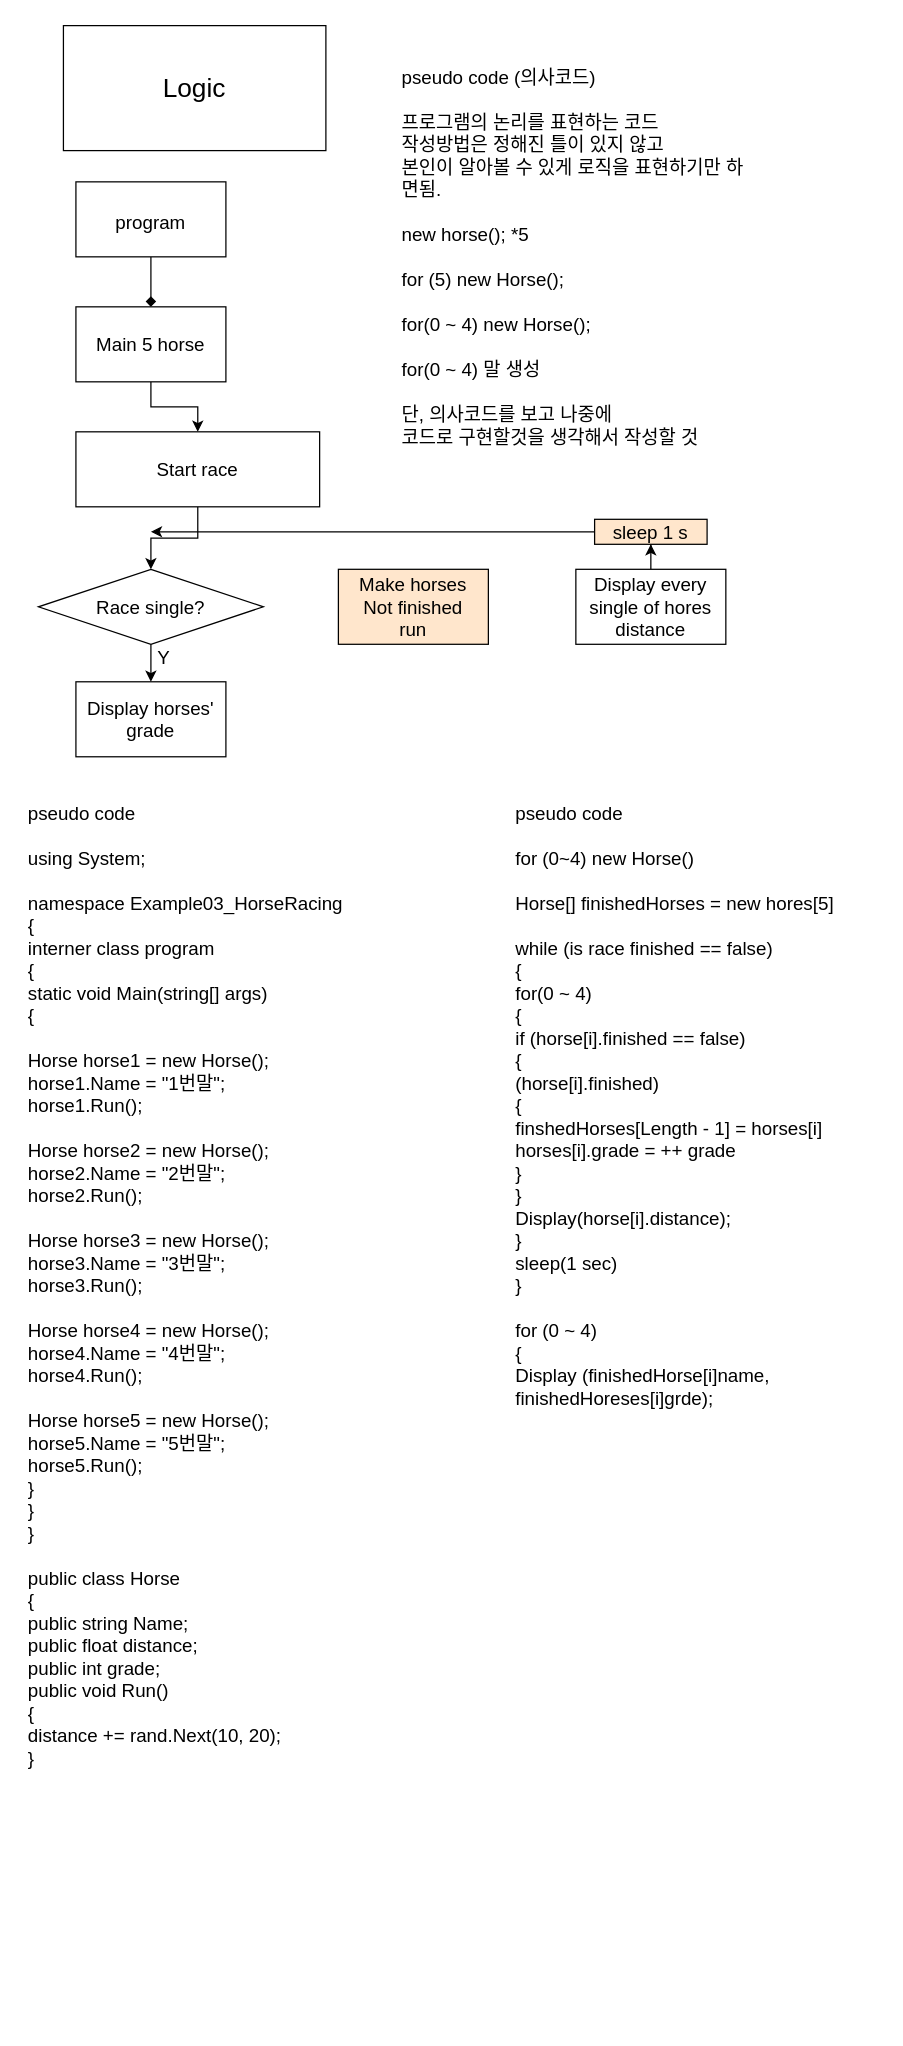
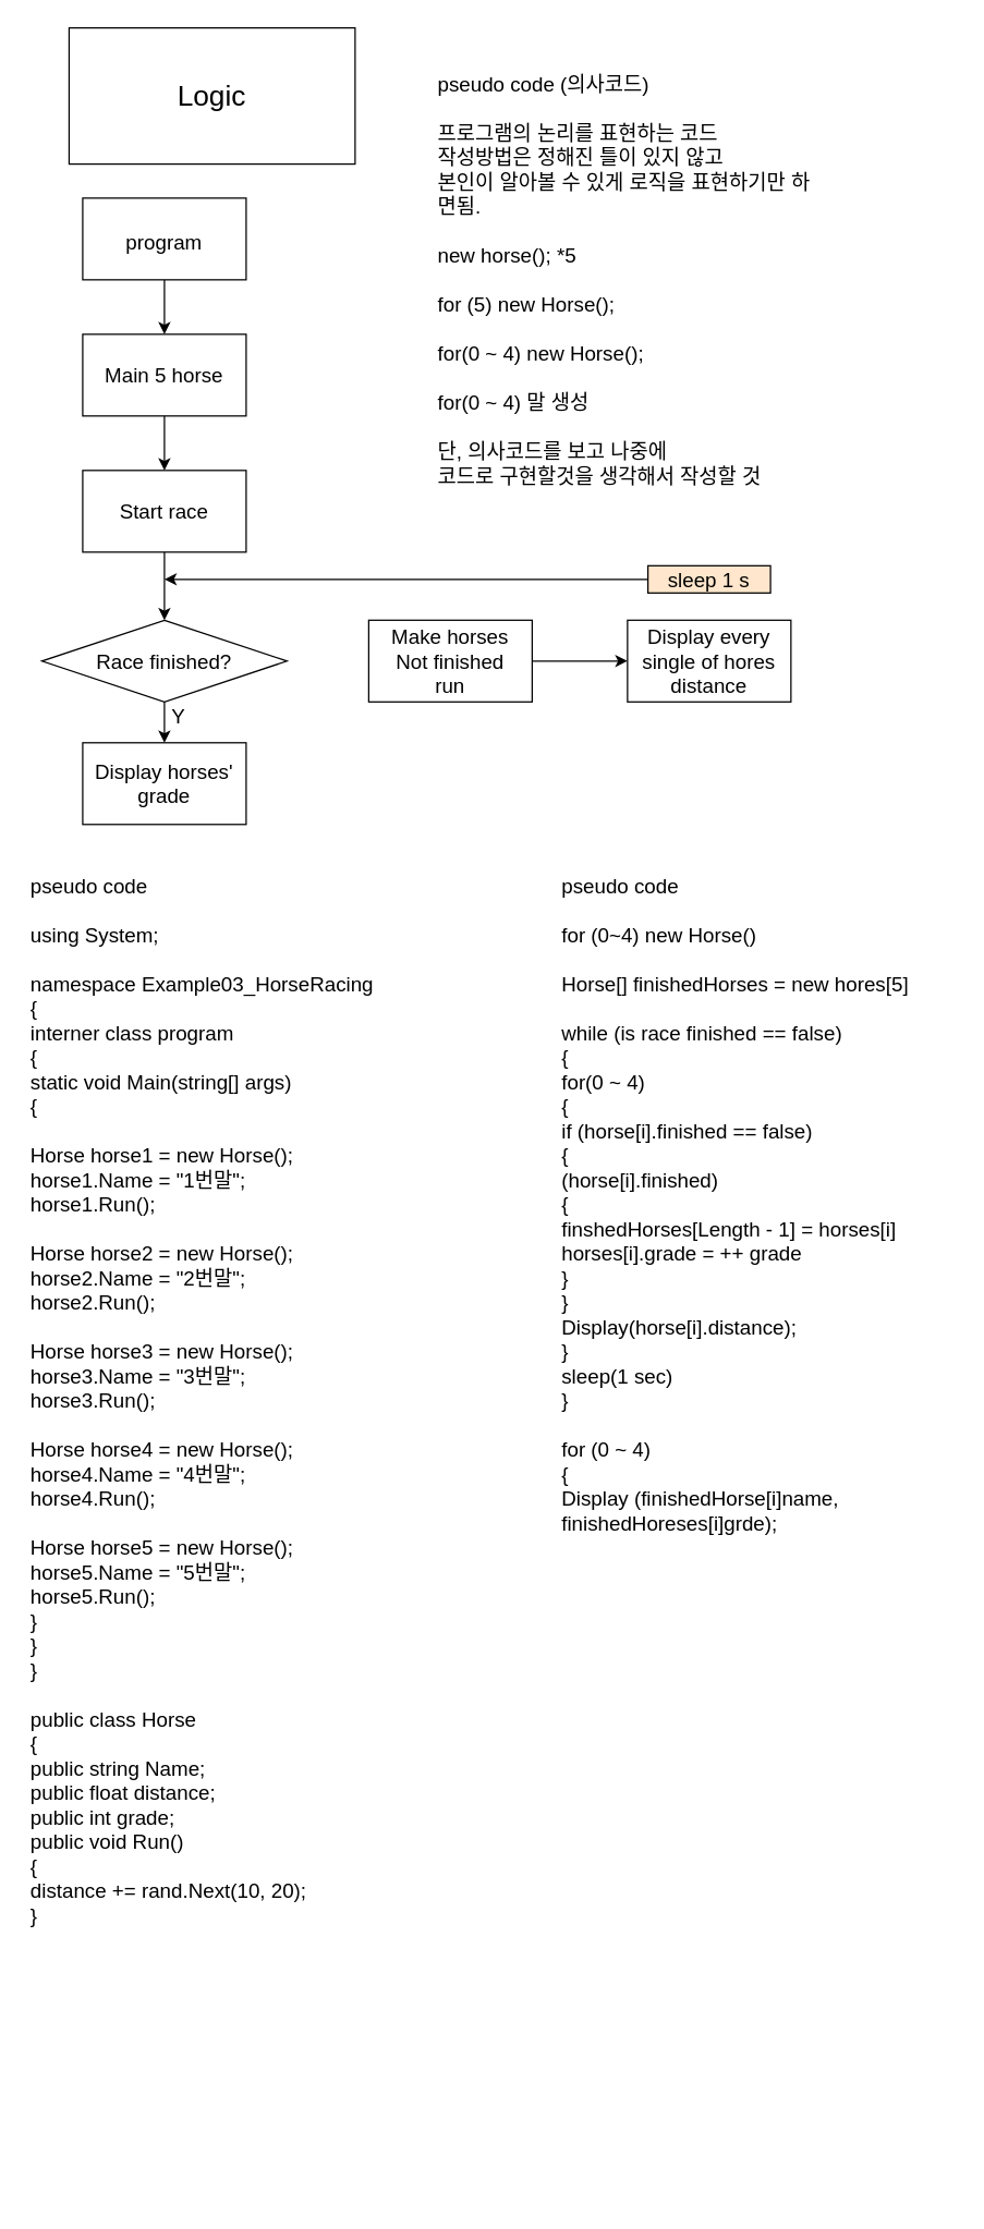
  <mxCell id="0" />
  <mxCell id="1" parent="0" />
  <mxCell id="2" value="&lt;font style=&quot;font-size: 21px;&quot;&gt;Logic&lt;/font&gt;" style="rounded=0;whiteSpace=wrap;html=1;strokeWidth=1;" parent="1" vertex="1"><mxGeometry x="50" y="20" width="210" height="100" as="geometry" /></mxCell>
- <mxCell id="3" style="edgeStyle=orthogonalEdgeStyle;rounded=0;orthogonalLoop=1;jettySize=auto;html=1;entryX=0.5;entryY=0;entryDx=0;entryDy=0;fontSize=15;endArrow=diamond;" parent="1" source="4" target="6" edge="1"><mxGeometry relative="1" as="geometry" /></mxCell>
+ <mxCell id="3" style="edgeStyle=orthogonalEdgeStyle;rounded=0;orthogonalLoop=1;jettySize=auto;html=1;entryX=0.5;entryY=0;entryDx=0;entryDy=0;fontSize=15;" parent="1" source="4" target="6" edge="1"><mxGeometry relative="1" as="geometry" /></mxCell>
  <mxCell id="4" value="&lt;font style=&quot;font-size: 15px;&quot;&gt;program&lt;/font&gt;" style="rounded=0;whiteSpace=wrap;html=1;strokeWidth=1;fontSize=21;" parent="1" vertex="1"><mxGeometry x="60" y="145" width="120" height="60" as="geometry" /></mxCell>
  <mxCell id="5" value="" style="edgeStyle=orthogonalEdgeStyle;rounded=0;orthogonalLoop=1;jettySize=auto;html=1;fontSize=15;" parent="1" source="6" target="8" edge="1"><mxGeometry relative="1" as="geometry" /></mxCell>
  <mxCell id="6" value="Main 5 horse" style="rounded=0;whiteSpace=wrap;html=1;strokeWidth=1;fontSize=15;" parent="1" vertex="1"><mxGeometry x="60" y="245" width="120" height="60" as="geometry" /></mxCell>
  <mxCell id="7" value="" style="edgeStyle=orthogonalEdgeStyle;rounded=0;orthogonalLoop=1;jettySize=auto;html=1;fontSize=15;entryX=0.5;entryY=0;entryDx=0;entryDy=0;" parent="1" source="8" target="11" edge="1"><mxGeometry relative="1" as="geometry"><mxPoint x="120" y="465" as="targetPoint" /></mxGeometry></mxCell>
- <mxCell id="8" value="Start race" style="whiteSpace=wrap;html=1;fontSize=15;rounded=0;strokeWidth=1;" parent="1" vertex="1"><mxGeometry x="60" y="345" width="195" height="60" as="geometry" /></mxCell>
+ <mxCell id="8" value="Start race" style="whiteSpace=wrap;html=1;fontSize=15;rounded=0;strokeWidth=1;" parent="1" vertex="1"><mxGeometry x="60" y="345" width="120" height="60" as="geometry" /></mxCell>
  <mxCell id="9" value="Display horses'&lt;br&gt;grade" style="whiteSpace=wrap;html=1;fontSize=15;rounded=0;strokeWidth=1;" parent="1" vertex="1"><mxGeometry x="60" y="545" width="120" height="60" as="geometry" /></mxCell>
  <mxCell id="10" value="Y" style="edgeStyle=orthogonalEdgeStyle;rounded=0;orthogonalLoop=1;jettySize=auto;html=1;exitX=0.5;exitY=1;exitDx=0;exitDy=0;fontSize=15;" parent="1" source="11" edge="1"><mxGeometry x="-0.333" y="10" relative="1" as="geometry"><mxPoint x="120" y="545" as="targetPoint" /><mxPoint as="offset" /></mxGeometry></mxCell>
- <mxCell id="11" value="Race single?" style="rhombus;whiteSpace=wrap;html=1;strokeWidth=1;fontSize=15;" parent="1" vertex="1"><mxGeometry x="30" y="455" width="180" height="60" as="geometry" /></mxCell>
- <mxCell id="12" value="" style="edgeStyle=orthogonalEdgeStyle;rounded=0;orthogonalLoop=1;jettySize=auto;html=1;fontSize=15;" parent="1" source="13" target="15" edge="1"><mxGeometry relative="1" as="geometry" /></mxCell>
+ <mxCell id="11" value="Race finished?" style="rhombus;whiteSpace=wrap;html=1;strokeWidth=1;fontSize=15;" parent="1" vertex="1"><mxGeometry x="30" y="455" width="180" height="60" as="geometry" /></mxCell>
  <mxCell id="13" value="Display every single of hores&lt;br&gt;distance" style="whiteSpace=wrap;html=1;fontSize=15;strokeWidth=1;" parent="1" vertex="1"><mxGeometry x="460" y="455" width="120" height="60" as="geometry" /></mxCell>
  <mxCell id="14" style="edgeStyle=orthogonalEdgeStyle;rounded=0;orthogonalLoop=1;jettySize=auto;html=1;fontSize=15;" parent="1" source="15" edge="1"><mxGeometry relative="1" as="geometry"><mxPoint x="120" y="425" as="targetPoint" /></mxGeometry></mxCell>
  <mxCell id="15" value="sleep 1 s" style="rounded=0;whiteSpace=wrap;html=1;strokeWidth=1;fontSize=15;fillColor=#ffe6cc;" parent="1" vertex="1"><mxGeometry x="475" y="415" width="90" height="20" as="geometry" /></mxCell>
- <mxCell id="17" value="Make horses &lt;br&gt;Not finished&lt;br&gt;run" style="rounded=0;whiteSpace=wrap;html=1;strokeWidth=1;fontSize=15;fillColor=#ffe6cc;" parent="1" vertex="1"><mxGeometry x="270" y="455" width="120" height="60" as="geometry" /></mxCell>
+ <mxCell id="16" style="edgeStyle=orthogonalEdgeStyle;rounded=0;orthogonalLoop=1;jettySize=auto;html=1;entryX=0;entryY=0.5;entryDx=0;entryDy=0;fontSize=15;" parent="1" source="17" target="13" edge="1"><mxGeometry relative="1" as="geometry" /></mxCell>
+ <mxCell id="17" value="Make horses &lt;br&gt;Not finished&lt;br&gt;run" style="rounded=0;whiteSpace=wrap;html=1;strokeWidth=1;fontSize=15;" parent="1" vertex="1"><mxGeometry x="270" y="455" width="120" height="60" as="geometry" /></mxCell>
  <mxCell id="18" value="&lt;div style=&quot;text-align: left;&quot;&gt;&lt;span style=&quot;background-color: initial;&quot;&gt;pseudo code (의사코드)&lt;/span&gt;&lt;/div&gt;&lt;div style=&quot;text-align: left;&quot;&gt;&lt;br&gt;&lt;/div&gt;&lt;div style=&quot;text-align: left;&quot;&gt;&lt;span style=&quot;background-color: initial;&quot;&gt;프로그램의 논리를 표현하는 코드&lt;/span&gt;&lt;/div&gt;&lt;div style=&quot;text-align: left;&quot;&gt;&lt;span style=&quot;background-color: initial;&quot;&gt;작성방법은 정해진 틀이 있지 않고&lt;/span&gt;&lt;/div&gt;&lt;div style=&quot;text-align: left;&quot;&gt;&lt;span style=&quot;background-color: initial;&quot;&gt;본인이 알아볼 수 있게 로직을 표현하기만 하면됨.&lt;/span&gt;&lt;/div&gt;&lt;div style=&quot;text-align: left;&quot;&gt;&lt;span style=&quot;background-color: initial;&quot;&gt;&lt;br&gt;&lt;/span&gt;&lt;/div&gt;&lt;div style=&quot;text-align: left;&quot;&gt;new horse(); *5&lt;/div&gt;&lt;div style=&quot;text-align: left;&quot;&gt;&lt;br&gt;&lt;/div&gt;&lt;div style=&quot;text-align: left;&quot;&gt;for (5) new Horse();&lt;/div&gt;&lt;div style=&quot;text-align: left;&quot;&gt;&lt;br&gt;&lt;/div&gt;&lt;div style=&quot;text-align: left;&quot;&gt;for(0 ~ 4) new Horse();&lt;/div&gt;&lt;div style=&quot;text-align: left;&quot;&gt;&lt;br&gt;&lt;/div&gt;&lt;div style=&quot;text-align: left;&quot;&gt;for(0 ~ 4) 말 생성&lt;/div&gt;&lt;div style=&quot;text-align: left;&quot;&gt;&lt;br&gt;&lt;/div&gt;&lt;div style=&quot;text-align: left;&quot;&gt;단, 의사코드를 보고 나중에&lt;/div&gt;&lt;div style=&quot;text-align: left;&quot;&gt;코드로 구현할것을 생각해서 작성할 것&lt;/div&gt;" style="text;html=1;strokeColor=none;fillColor=none;align=center;verticalAlign=middle;whiteSpace=wrap;rounded=0;strokeWidth=1;fontSize=15;horizontal=1;" parent="1" vertex="1"><mxGeometry x="320" y="25" width="285.5" height="360" as="geometry" /></mxCell>
  <mxCell id="19" value="pseudo code&lt;br&gt;&lt;br&gt;using System;&lt;br&gt;&lt;br&gt;&lt;div&gt;namespace Example03_HorseRacing&lt;/div&gt;&lt;div&gt;{&amp;nbsp;&lt;/div&gt;&lt;div&gt;interner class program&lt;/div&gt;&lt;div&gt;{&lt;/div&gt;static void Main(string[] args)&lt;br&gt;{&lt;br&gt;&lt;br&gt;Horse horse1 = new Horse();&lt;br&gt;horse1.Name = &quot;1번말&quot;;&lt;br&gt;horse1.Run();&lt;br&gt;&lt;br&gt;Horse horse2 = new Horse();&lt;br&gt;horse2.Name = &quot;2번말&quot;;&lt;br&gt;horse2.Run();&lt;br&gt;&lt;br&gt;Horse horse3 = new Horse();&lt;br&gt;horse3.Name = &quot;3번말&quot;;&lt;br&gt;horse3.Run();&lt;br&gt;&lt;br&gt;Horse horse4 = new Horse();&lt;br&gt;horse4.Name = &quot;4번말&quot;;&lt;br&gt;horse4.Run();&lt;br&gt;&lt;br&gt;Horse horse5 = new Horse();&lt;br&gt;horse5.Name = &quot;5번말&quot;;&lt;br&gt;horse5.Run();&lt;br&gt;}&lt;br&gt;}&lt;br&gt;}&lt;br&gt;&lt;br&gt;&lt;div&gt;public class Horse&lt;/div&gt;&lt;div&gt;{&lt;/div&gt;&lt;div&gt;public string Name;&lt;br&gt;&lt;/div&gt;&lt;div&gt;public float distance;&lt;/div&gt;&lt;div&gt;public int grade;&lt;/div&gt;&lt;div&gt;&lt;div&gt;public void Run()&lt;/div&gt;&lt;div&gt;{&lt;/div&gt;&lt;div&gt;distance += rand.Next(10, 20);&lt;/div&gt;&lt;div&gt;}&lt;/div&gt;&lt;/div&gt;&lt;br&gt;&lt;br&gt;&lt;br&gt;&lt;br&gt;" style="text;html=1;strokeColor=none;fillColor=none;align=left;verticalAlign=top;whiteSpace=wrap;rounded=0;strokeWidth=1;fontSize=15;horizontal=1;labelPosition=center;verticalLabelPosition=middle;" parent="1" vertex="1"><mxGeometry x="20" y="635" width="360" height="980" as="geometry" /></mxCell>
  <mxCell id="20" value="pseudo code&lt;br&gt;&lt;br&gt;for (0~4) new Horse()&lt;br&gt;&lt;br&gt;Horse[] finishedHorses = new hores[5]&lt;br&gt;&lt;br&gt;while (is race finished == false)&lt;br&gt;{&lt;br&gt;for(0 ~ 4)&lt;br&gt;{&lt;br&gt;if (horse[i].finished == false)&lt;br&gt;{&lt;br&gt;(horse[i].finished)&lt;br&gt;{&lt;br&gt;finshedHorses[Length - 1] = horses[i]&lt;br&gt;horses[i].grade = ++ grade&lt;br&gt;}&lt;br&gt;}&lt;br&gt;Display(horse[i].distance);&lt;br&gt;}&lt;br&gt;sleep(1 sec)&lt;br&gt;}&lt;br&gt;&lt;br&gt;for (0 ~ 4)&lt;br&gt;{&lt;br&gt;Display (finishedHorse[i]name, finishedHoreses[i]grde);" style="text;whiteSpace=wrap;html=1;fontSize=15;" parent="1" vertex="1"><mxGeometry x="410" y="635" width="290" height="850" as="geometry" /></mxCell>
